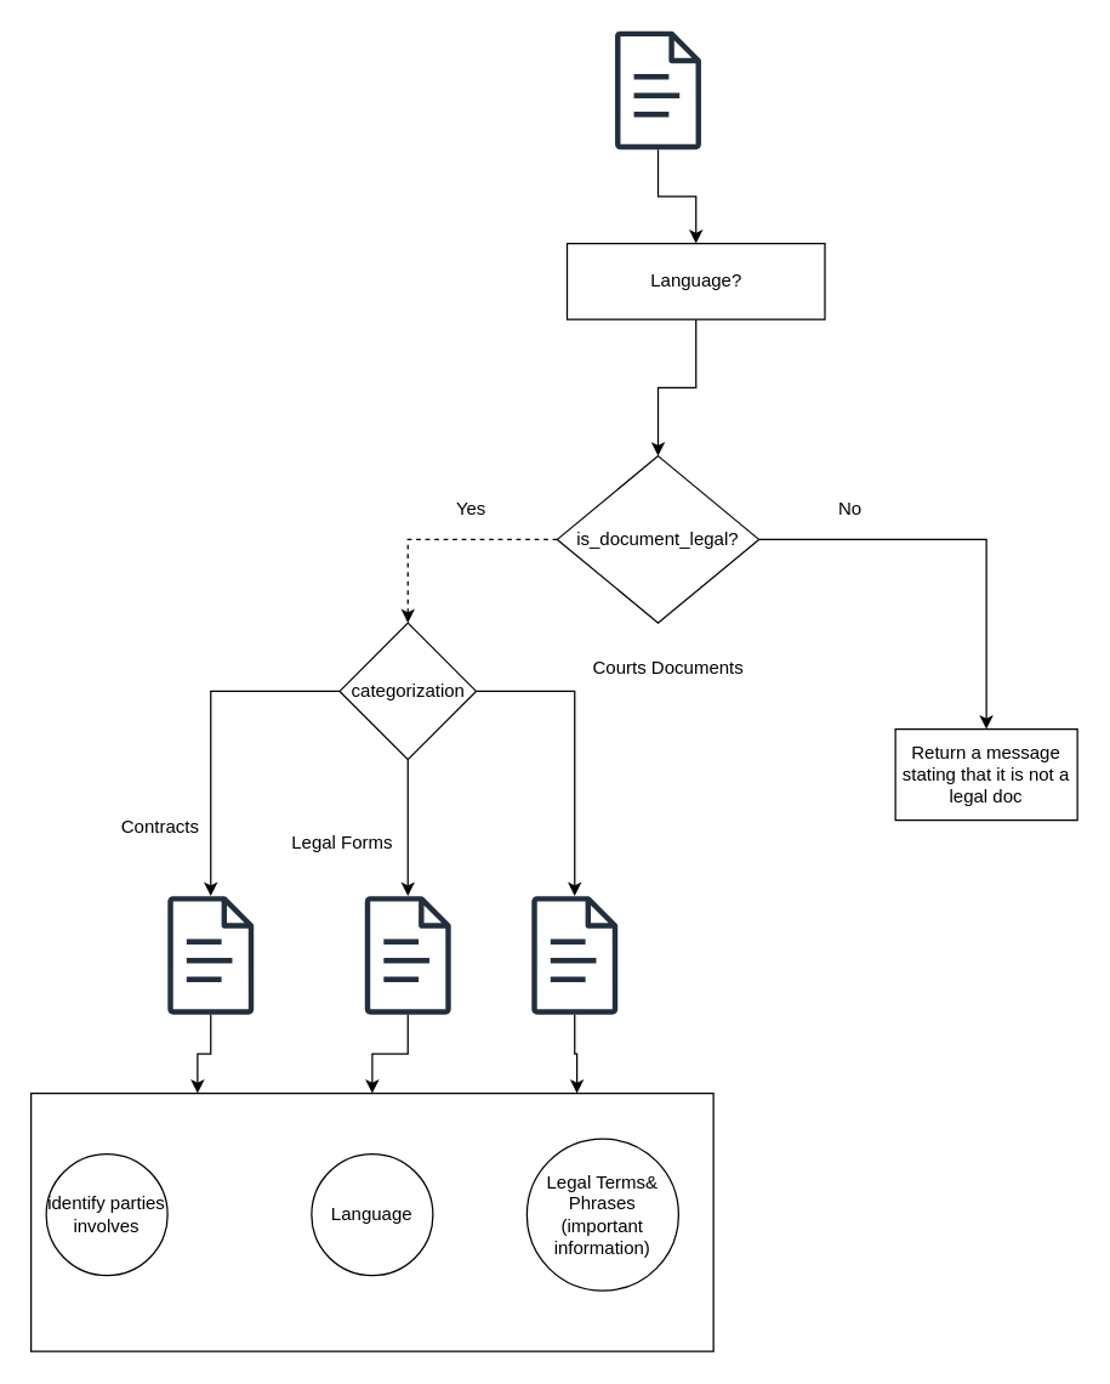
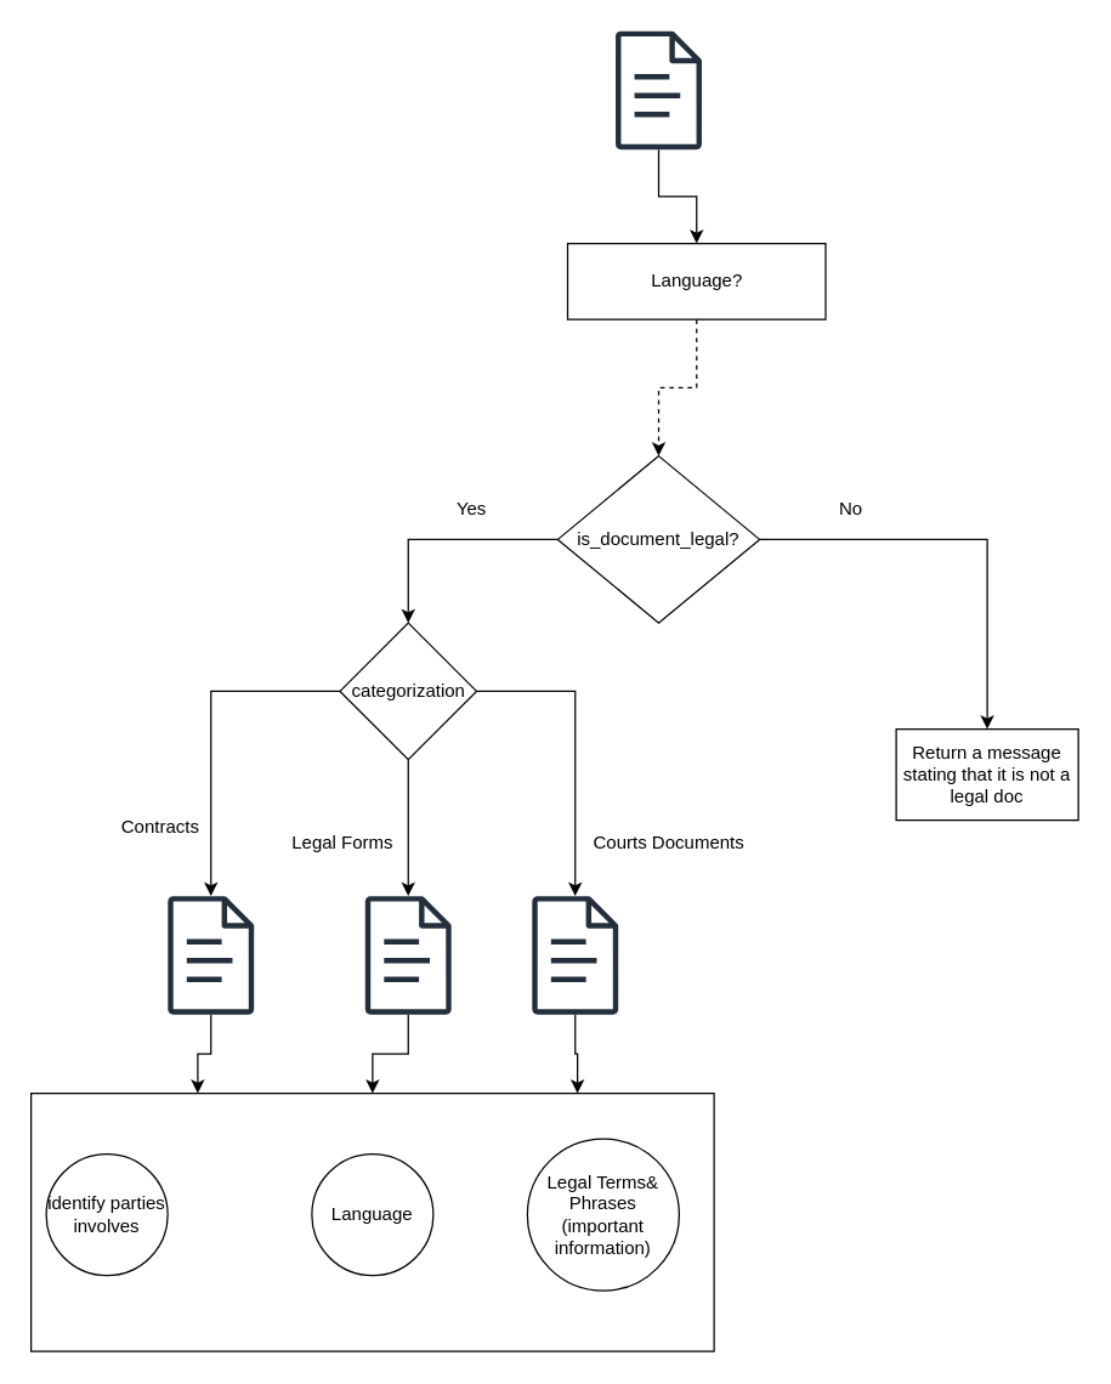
  <mxCell id="0" />
  <mxCell id="1" parent="0" />
  <mxCell id="2" value="" style="whiteSpace=wrap;html=1;fillColor=none;" parent="1" vertex="1"><mxGeometry x="20" y="720" width="450" height="170" as="geometry" /></mxCell>
  <mxCell id="3" style="edgeStyle=orthogonalEdgeStyle;rounded=0;orthogonalLoop=1;jettySize=auto;html=1;entryX=0.5;entryY=0;entryDx=0;entryDy=0;" parent="1" source="4" target="28" edge="1"><mxGeometry relative="1" as="geometry" /></mxCell>
  <mxCell id="4" value="" style="sketch=0;outlineConnect=0;fontColor=#232F3E;gradientColor=none;fillColor=#232F3D;strokeColor=none;dashed=0;verticalLabelPosition=bottom;verticalAlign=top;align=center;html=1;fontSize=12;fontStyle=0;aspect=fixed;pointerEvents=1;shape=mxgraph.aws4.document;" parent="1" vertex="1"><mxGeometry x="405" y="20" width="57" height="78" as="geometry" /></mxCell>
- <mxCell id="5" style="edgeStyle=orthogonalEdgeStyle;rounded=0;orthogonalLoop=1;jettySize=auto;html=1;exitX=0;exitY=0.5;exitDx=0;exitDy=0;entryX=0.5;entryY=0;entryDx=0;entryDy=0;dashed=1;" parent="1" source="7" target="13" edge="1"><mxGeometry relative="1" as="geometry" /></mxCell>
+ <mxCell id="5" style="edgeStyle=orthogonalEdgeStyle;rounded=0;orthogonalLoop=1;jettySize=auto;html=1;exitX=0;exitY=0.5;exitDx=0;exitDy=0;entryX=0.5;entryY=0;entryDx=0;entryDy=0;" parent="1" source="7" target="13" edge="1"><mxGeometry relative="1" as="geometry" /></mxCell>
  <mxCell id="6" style="edgeStyle=orthogonalEdgeStyle;rounded=0;orthogonalLoop=1;jettySize=auto;html=1;exitX=1;exitY=0.5;exitDx=0;exitDy=0;entryX=0.5;entryY=0;entryDx=0;entryDy=0;" parent="1" source="7" target="26" edge="1"><mxGeometry relative="1" as="geometry" /></mxCell>
  <mxCell id="7" value="is_document_legal?" style="rhombus;whiteSpace=wrap;html=1;" parent="1" vertex="1"><mxGeometry x="367" y="300" width="133" height="110" as="geometry" /></mxCell>
  <mxCell id="8" value="Yes" style="text;html=1;align=center;verticalAlign=middle;resizable=0;points=[];autosize=1;strokeColor=none;fillColor=none;" parent="1" vertex="1"><mxGeometry x="290" y="320" width="40" height="30" as="geometry" /></mxCell>
  <mxCell id="9" value="No" style="text;html=1;align=center;verticalAlign=middle;resizable=0;points=[];autosize=1;strokeColor=none;fillColor=none;" parent="1" vertex="1"><mxGeometry x="540" y="320" width="40" height="30" as="geometry" /></mxCell>
  <mxCell id="10" style="edgeStyle=orthogonalEdgeStyle;rounded=0;orthogonalLoop=1;jettySize=auto;html=1;exitX=0;exitY=0.5;exitDx=0;exitDy=0;" parent="1" source="13" target="14" edge="1"><mxGeometry relative="1" as="geometry" /></mxCell>
  <mxCell id="11" style="edgeStyle=orthogonalEdgeStyle;rounded=0;orthogonalLoop=1;jettySize=auto;html=1;exitX=0.5;exitY=1;exitDx=0;exitDy=0;" parent="1" source="13" target="15" edge="1"><mxGeometry relative="1" as="geometry" /></mxCell>
  <mxCell id="12" style="edgeStyle=orthogonalEdgeStyle;rounded=0;orthogonalLoop=1;jettySize=auto;html=1;exitX=1;exitY=0.5;exitDx=0;exitDy=0;" parent="1" source="13" target="16" edge="1"><mxGeometry relative="1" as="geometry" /></mxCell>
  <mxCell id="13" value="categorization" style="rhombus;whiteSpace=wrap;html=1;" parent="1" vertex="1"><mxGeometry x="223.5" y="410" width="90" height="90" as="geometry" /></mxCell>
  <mxCell id="14" value="" style="sketch=0;outlineConnect=0;fontColor=#232F3E;gradientColor=none;fillColor=#232F3D;strokeColor=none;dashed=0;verticalLabelPosition=bottom;verticalAlign=top;align=center;html=1;fontSize=12;fontStyle=0;aspect=fixed;pointerEvents=1;shape=mxgraph.aws4.document;" parent="1" vertex="1"><mxGeometry x="110" y="590" width="57" height="78" as="geometry" /></mxCell>
  <mxCell id="15" value="" style="sketch=0;outlineConnect=0;fontColor=#232F3E;gradientColor=none;fillColor=#232F3D;strokeColor=none;dashed=0;verticalLabelPosition=bottom;verticalAlign=top;align=center;html=1;fontSize=12;fontStyle=0;aspect=fixed;pointerEvents=1;shape=mxgraph.aws4.document;" parent="1" vertex="1"><mxGeometry x="240" y="590" width="57" height="78" as="geometry" /></mxCell>
  <mxCell id="16" value="" style="sketch=0;outlineConnect=0;fontColor=#232F3E;gradientColor=none;fillColor=#232F3D;strokeColor=none;dashed=0;verticalLabelPosition=bottom;verticalAlign=top;align=center;html=1;fontSize=12;fontStyle=0;aspect=fixed;pointerEvents=1;shape=mxgraph.aws4.document;" parent="1" vertex="1"><mxGeometry x="350" y="590" width="57" height="78" as="geometry" /></mxCell>
  <mxCell id="17" value="Contracts" style="text;html=1;align=center;verticalAlign=middle;resizable=0;points=[];autosize=1;strokeColor=none;fillColor=none;" parent="1" vertex="1"><mxGeometry x="70" y="530" width="70" height="30" as="geometry" /></mxCell>
- <mxCell id="18" value="Courts Documents" style="text;html=1;align=center;verticalAlign=middle;resizable=0;points=[];autosize=1;strokeColor=none;fillColor=none;" parent="1" vertex="1"><mxGeometry x="380" y="425" width="120" height="30" as="geometry" /></mxCell>
+ <mxCell id="18" value="Courts Documents" style="text;html=1;align=center;verticalAlign=middle;resizable=0;points=[];autosize=1;strokeColor=none;fillColor=none;" parent="1" vertex="1"><mxGeometry x="380" y="540" width="120" height="30" as="geometry" /></mxCell>
  <mxCell id="19" value="Legal Forms" style="text;html=1;align=center;verticalAlign=middle;resizable=0;points=[];autosize=1;strokeColor=none;fillColor=none;" parent="1" vertex="1"><mxGeometry x="180" y="540" width="90" height="30" as="geometry" /></mxCell>
  <mxCell id="20" value="identify parties involves" style="ellipse;whiteSpace=wrap;html=1;" parent="1" vertex="1"><mxGeometry x="30" y="760" width="80" height="80" as="geometry" /></mxCell>
  <mxCell id="21" value="Language" style="ellipse;whiteSpace=wrap;html=1;" parent="1" vertex="1"><mxGeometry x="205" y="760" width="80" height="80" as="geometry" /></mxCell>
  <mxCell id="22" value="Legal Terms&amp;amp; Phrases (important information)" style="ellipse;whiteSpace=wrap;html=1;" parent="1" vertex="1"><mxGeometry x="347" y="750" width="100" height="100" as="geometry" /></mxCell>
  <mxCell id="23" style="edgeStyle=orthogonalEdgeStyle;rounded=0;orthogonalLoop=1;jettySize=auto;html=1;entryX=0.5;entryY=0;entryDx=0;entryDy=0;" parent="1" source="15" target="2" edge="1"><mxGeometry relative="1" as="geometry" /></mxCell>
  <mxCell id="24" style="edgeStyle=orthogonalEdgeStyle;rounded=0;orthogonalLoop=1;jettySize=auto;html=1;entryX=0.244;entryY=0;entryDx=0;entryDy=0;entryPerimeter=0;" parent="1" source="14" target="2" edge="1"><mxGeometry relative="1" as="geometry" /></mxCell>
  <mxCell id="25" style="edgeStyle=orthogonalEdgeStyle;rounded=0;orthogonalLoop=1;jettySize=auto;html=1;entryX=0.8;entryY=0;entryDx=0;entryDy=0;entryPerimeter=0;" parent="1" source="16" target="2" edge="1"><mxGeometry relative="1" as="geometry" /></mxCell>
  <mxCell id="26" value="Return a message stating that it is not a legal doc" style="whiteSpace=wrap;html=1;" parent="1" vertex="1"><mxGeometry x="590" y="480" width="120" height="60" as="geometry" /></mxCell>
- <mxCell id="27" style="edgeStyle=orthogonalEdgeStyle;rounded=0;orthogonalLoop=1;jettySize=auto;html=1;exitX=0.5;exitY=1;exitDx=0;exitDy=0;" parent="1" source="28" target="7" edge="1"><mxGeometry relative="1" as="geometry" /></mxCell>
+ <mxCell id="27" style="edgeStyle=orthogonalEdgeStyle;rounded=0;orthogonalLoop=1;jettySize=auto;html=1;exitX=0.5;exitY=1;exitDx=0;exitDy=0;dashed=1;" parent="1" source="28" target="7" edge="1"><mxGeometry relative="1" as="geometry" /></mxCell>
  <mxCell id="28" value="Language?" style="whiteSpace=wrap;html=1;" parent="1" vertex="1"><mxGeometry x="373.5" y="160" width="170" height="50" as="geometry" /></mxCell>
